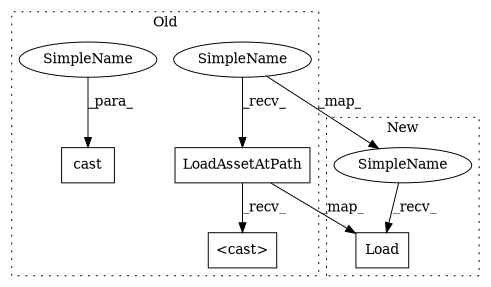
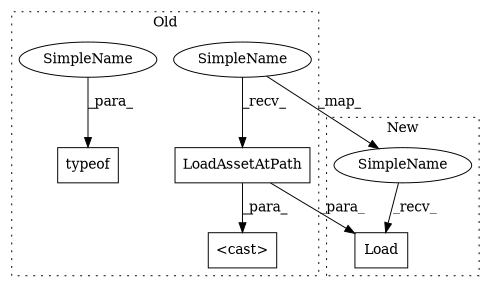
  digraph {
    node [a=32 shape=box]
    n1 [l="16,1" label=LoadAssetAtPath s="1029,1079"]
    n2 [a=11 l=34 label="<cast>" s=981]
-   n3 [l="1073,1" label=cast s="-1,1078"]
+   n3 [l="1073,1" label=typeof s="-1,1078"]
    n4 [a=42 l=13 label=SimpleName s=1015 shape=ellipse]
    n5 [a=42 l=6 label=SimpleName s=1072 shape=ellipse]
    n6 [l="13,1" label=Load s="986,1017"]
    n7 [a=42 l=9 label=SimpleName s=976 shape=ellipse]
    subgraph cluster_1 {
      label=Old
      style=dotted
      n1
      n2
      n3
      n4
      n5
    }
    subgraph cluster_2 {
      label=New
      style=dotted
      n6
      n7
    }
-   n1 -> n2 [label=_recv_]
-   n1 -> n6 [label=_map_]
+   n1 -> n2 [label=_para_]
+   n1 -> n6 [label=_para_]
    n4 -> n1 [label=_recv_]
    n4 -> n7 [label=_map_]
    n5 -> n3 [label=_para_]
    n7 -> n6 [label=_recv_]
  }
